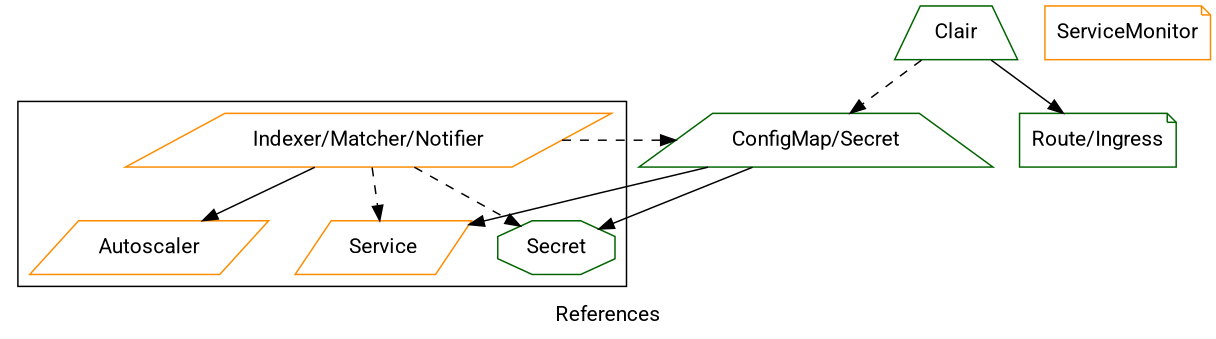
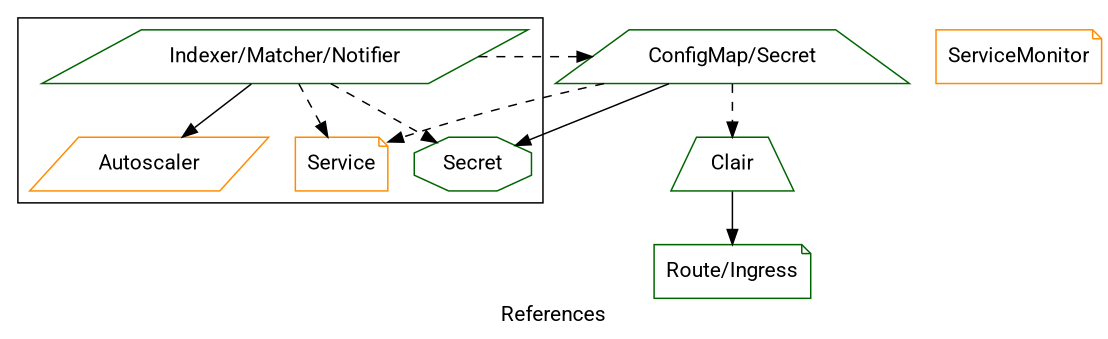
  digraph {
    fontname=Roboto
    label=References
    node [color=darkgreen fontname=Roboto shape=note]
    edge [fontname=Roboto style=dashed]
    n1 [label=Secret shape=octagon]
-   Service [color=darkorange shape=parallelogram]
-   n3 [color=darkorange label="Indexer/Matcher/Notifier" shape=parallelogram]
+   Service [color=darkorange]
+   n3 [label="Indexer/Matcher/Notifier" shape=parallelogram]
    Autoscaler [color=darkorange shape=parallelogram]
    n5 [label="ConfigMap/Secret" shape=trapezium]
    n6 [label="Route/Ingress"]
    Clair [shape=trapezium]
    ServiceMonitor [color=darkorange]
    subgraph cluster_1 {
      label=""
      n1
      Service
      n3
      Autoscaler
    }
    n3 -> n1
    n3 -> Service
    n3 -> Autoscaler [style=solid]
    n3 -> n5
    n5 -> n1 [style=solid]
-   n5 -> Service [style=solid]
-   Clair -> n5
+   n5 -> Service
+   n5 -> Clair
    Clair -> n6 [style=solid]
  }
